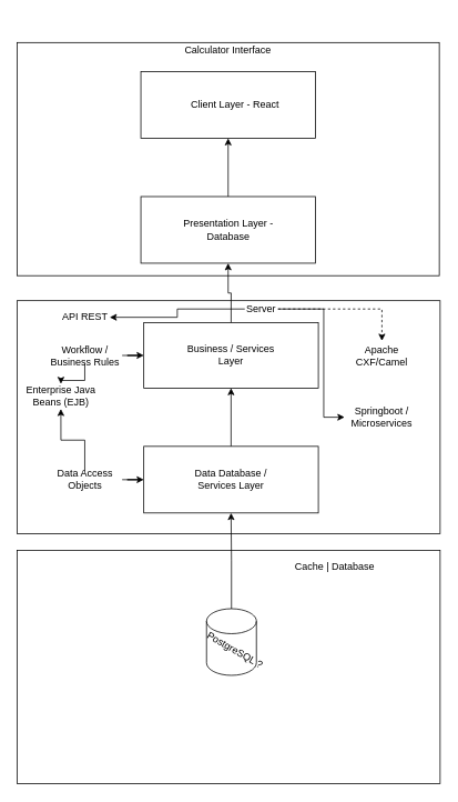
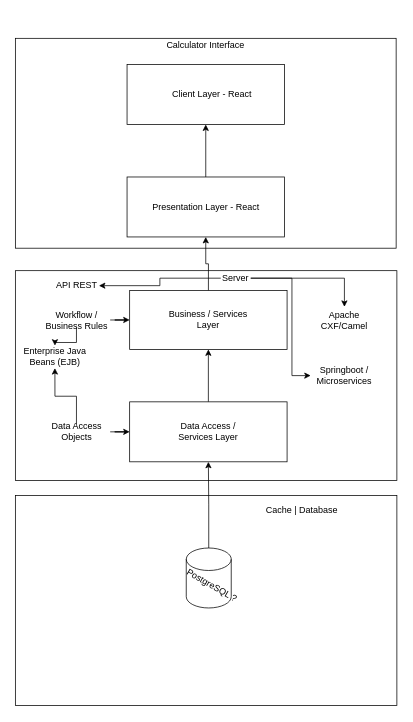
  <mxCell id="0" />
  <mxCell id="1" parent="0" />
  <mxCell id="2" value="" style="rounded=0;whiteSpace=wrap;html=1;" vertex="1" parent="1"><mxGeometry x="20" y="50" width="508" height="280" as="geometry" /></mxCell>
  <mxCell id="3" value="" style="rounded=0;whiteSpace=wrap;html=1;rotation=90;" vertex="1" parent="1"><mxGeometry x="234" y="20" width="80" height="210" as="geometry" /></mxCell>
  <mxCell id="4" value="Client Layer - React" style="text;html=1;strokeColor=none;fillColor=none;align=center;verticalAlign=middle;whiteSpace=wrap;rounded=0;" vertex="1" parent="1"><mxGeometry x="219" y="102.5" width="127" height="45" as="geometry" /></mxCell>
  <mxCell id="5" style="edgeStyle=orthogonalEdgeStyle;rounded=0;orthogonalLoop=1;jettySize=auto;html=1;exitX=0;exitY=0.5;exitDx=0;exitDy=0;entryX=1;entryY=0.5;entryDx=0;entryDy=0;" edge="1" parent="1" source="6" target="3"><mxGeometry relative="1" as="geometry" /></mxCell>
  <mxCell id="6" value="" style="rounded=0;whiteSpace=wrap;html=1;rotation=90;" vertex="1" parent="1"><mxGeometry x="234" y="170" width="80" height="210" as="geometry" /></mxCell>
- <mxCell id="7" value="Presentation Layer - Database" style="text;html=1;strokeColor=none;fillColor=none;align=center;verticalAlign=middle;whiteSpace=wrap;rounded=0;" vertex="1" parent="1"><mxGeometry x="201.75" y="257.5" width="144.5" height="35" as="geometry" /></mxCell>
+ <mxCell id="7" value="Presentation Layer - React" style="text;html=1;strokeColor=none;fillColor=none;align=center;verticalAlign=middle;whiteSpace=wrap;rounded=0;" vertex="1" parent="1"><mxGeometry x="201.75" y="257.5" width="144.5" height="35" as="geometry" /></mxCell>
  <mxCell id="8" value="Calculator Interface" style="text;html=1;strokeColor=none;fillColor=none;align=center;verticalAlign=middle;whiteSpace=wrap;rounded=0;" vertex="1" parent="1"><mxGeometry x="219" y="50" width="110" height="20" as="geometry" /></mxCell>
  <mxCell id="9" value="" style="rounded=0;whiteSpace=wrap;html=1;fillColor=#ffffff;gradientColor=none;" vertex="1" parent="1"><mxGeometry x="20" y="360" width="509" height="280" as="geometry" /></mxCell>
  <mxCell id="10" style="edgeStyle=orthogonalEdgeStyle;rounded=0;orthogonalLoop=1;jettySize=auto;html=1;entryX=1;entryY=0.5;entryDx=0;entryDy=0;" edge="1" parent="1" source="11" target="6"><mxGeometry relative="1" as="geometry" /></mxCell>
  <mxCell id="11" value="" style="rounded=0;whiteSpace=wrap;html=1;rotation=90;" vertex="1" parent="1"><mxGeometry x="238.25" y="320.75" width="78.5" height="210" as="geometry" /></mxCell>
  <mxCell id="12" value="Business / Services Layer" style="text;html=1;strokeColor=none;fillColor=none;align=center;verticalAlign=middle;whiteSpace=wrap;rounded=0;" vertex="1" parent="1"><mxGeometry x="221.25" y="402.5" width="112.5" height="45" as="geometry" /></mxCell>
  <mxCell id="13" style="edgeStyle=orthogonalEdgeStyle;rounded=0;orthogonalLoop=1;jettySize=auto;html=1;exitX=0;exitY=0.5;exitDx=0;exitDy=0;entryX=1;entryY=0.5;entryDx=0;entryDy=0;" edge="1" parent="1" source="14" target="11"><mxGeometry relative="1" as="geometry" /></mxCell>
  <mxCell id="14" value="" style="rounded=0;whiteSpace=wrap;html=1;rotation=90;" vertex="1" parent="1"><mxGeometry x="237.5" y="470" width="80" height="210" as="geometry" /></mxCell>
- <mxCell id="15" value="Data Database / Services Layer" style="text;html=1;strokeColor=none;fillColor=none;align=center;verticalAlign=middle;whiteSpace=wrap;rounded=0;" vertex="1" parent="1"><mxGeometry x="219" y="547.5" width="117" height="55" as="geometry" /></mxCell>
+ <mxCell id="15" value="Data Access / Services Layer" style="text;html=1;strokeColor=none;fillColor=none;align=center;verticalAlign=middle;whiteSpace=wrap;rounded=0;" vertex="1" parent="1"><mxGeometry x="219" y="547.5" width="117" height="55" as="geometry" /></mxCell>
  <mxCell id="16" style="edgeStyle=orthogonalEdgeStyle;rounded=0;orthogonalLoop=1;jettySize=auto;html=1;entryX=0.5;entryY=1;entryDx=0;entryDy=0;" edge="1" parent="1" source="18" target="11"><mxGeometry relative="1" as="geometry" /></mxCell>
  <mxCell id="17" style="edgeStyle=orthogonalEdgeStyle;rounded=0;orthogonalLoop=1;jettySize=auto;html=1;" edge="1" parent="1" source="18" target="29"><mxGeometry relative="1" as="geometry" /></mxCell>
  <mxCell id="18" value="Workflow / Business Rules" style="text;html=1;strokeColor=none;fillColor=none;align=center;verticalAlign=middle;whiteSpace=wrap;rounded=0;" vertex="1" parent="1"><mxGeometry x="56.5" y="415.75" width="90" height="20" as="geometry" /></mxCell>
  <mxCell id="19" style="edgeStyle=orthogonalEdgeStyle;rounded=0;orthogonalLoop=1;jettySize=auto;html=1;entryX=0.5;entryY=1;entryDx=0;entryDy=0;" edge="1" parent="1" source="21" target="14"><mxGeometry relative="1" as="geometry" /></mxCell>
  <mxCell id="20" style="edgeStyle=orthogonalEdgeStyle;rounded=0;orthogonalLoop=1;jettySize=auto;html=1;entryX=0.5;entryY=1;entryDx=0;entryDy=0;" edge="1" parent="1" source="21" target="29"><mxGeometry relative="1" as="geometry" /></mxCell>
  <mxCell id="21" value="Data Access Objects" style="text;html=1;strokeColor=none;fillColor=none;align=center;verticalAlign=middle;whiteSpace=wrap;rounded=0;" vertex="1" parent="1"><mxGeometry x="56.5" y="565" width="90" height="20" as="geometry" /></mxCell>
- <mxCell id="22" style="edgeStyle=orthogonalEdgeStyle;rounded=0;orthogonalLoop=1;jettySize=auto;html=1;entryX=0.5;entryY=0;entryDx=0;entryDy=0;dashed=1;" edge="1" parent="1" source="25" target="26"><mxGeometry relative="1" as="geometry" /></mxCell>
+ <mxCell id="22" style="edgeStyle=orthogonalEdgeStyle;rounded=0;orthogonalLoop=1;jettySize=auto;html=1;entryX=0.5;entryY=0;entryDx=0;entryDy=0;" edge="1" parent="1" source="25" target="26"><mxGeometry relative="1" as="geometry" /></mxCell>
  <mxCell id="23" style="edgeStyle=orthogonalEdgeStyle;rounded=0;orthogonalLoop=1;jettySize=auto;html=1;entryX=0;entryY=0.5;entryDx=0;entryDy=0;" edge="1" parent="1" source="25" target="27"><mxGeometry relative="1" as="geometry"><Array as="points"><mxPoint x="389" y="370" /><mxPoint x="389" y="500" /></Array></mxGeometry></mxCell>
  <mxCell id="24" style="edgeStyle=orthogonalEdgeStyle;rounded=0;orthogonalLoop=1;jettySize=auto;html=1;entryX=1;entryY=0.5;entryDx=0;entryDy=0;" edge="1" parent="1" source="25" target="33"><mxGeometry relative="1" as="geometry" /></mxCell>
  <mxCell id="25" value="Server" style="text;html=1;strokeColor=none;fillColor=none;align=center;verticalAlign=middle;whiteSpace=wrap;rounded=0;" vertex="1" parent="1"><mxGeometry x="294" y="360" width="40" height="20" as="geometry" /></mxCell>
  <mxCell id="26" value="Apache CXF/Camel" style="text;html=1;strokeColor=none;fillColor=none;align=center;verticalAlign=middle;whiteSpace=wrap;rounded=0;" vertex="1" parent="1"><mxGeometry x="409" y="408.25" width="100" height="35" as="geometry" /></mxCell>
  <mxCell id="27" value="Springboot / Microservices" style="text;html=1;strokeColor=none;fillColor=none;align=center;verticalAlign=middle;whiteSpace=wrap;rounded=0;" vertex="1" parent="1"><mxGeometry x="414" y="490" width="90" height="20" as="geometry" /></mxCell>
  <mxCell id="28" value="" style="rounded=0;whiteSpace=wrap;html=1;fillColor=#ffffff;gradientColor=none;" vertex="1" parent="1"><mxGeometry x="20" y="660" width="509" height="280" as="geometry" /></mxCell>
  <mxCell id="29" value="Enterprise Java Beans (EJB)" style="text;html=1;strokeColor=none;fillColor=none;align=center;verticalAlign=middle;whiteSpace=wrap;rounded=0;" vertex="1" parent="1"><mxGeometry x="29" y="460" width="87.5" height="30" as="geometry" /></mxCell>
  <mxCell id="30" style="edgeStyle=orthogonalEdgeStyle;rounded=0;orthogonalLoop=1;jettySize=auto;html=1;entryX=1;entryY=0.5;entryDx=0;entryDy=0;" edge="1" parent="1" source="31" target="14"><mxGeometry relative="1" as="geometry" /></mxCell>
  <mxCell id="31" value="" style="shape=cylinder3;whiteSpace=wrap;html=1;boundedLbl=1;backgroundOutline=1;size=15;fillColor=#ffffff;gradientColor=none;" vertex="1" parent="1"><mxGeometry x="248" y="730" width="60" height="80" as="geometry" /></mxCell>
  <mxCell id="32" value="Cache | Database" style="text;html=1;strokeColor=none;fillColor=none;align=center;verticalAlign=middle;whiteSpace=wrap;rounded=0;" vertex="1" parent="1"><mxGeometry x="346" y="670" width="113" height="20" as="geometry" /></mxCell>
  <mxCell id="33" value="API REST" style="text;html=1;strokeColor=none;fillColor=none;align=center;verticalAlign=middle;whiteSpace=wrap;rounded=0;" vertex="1" parent="1"><mxGeometry x="71.5" y="370" width="60" height="20" as="geometry" /></mxCell>
  <mxCell id="34" value="PostgreSQL ?" style="text;html=1;strokeColor=none;fillColor=none;align=center;verticalAlign=middle;whiteSpace=wrap;rounded=0;rotation=30;" vertex="1" parent="1"><mxGeometry x="242" y="770" width="81" height="20" as="geometry" /></mxCell>
